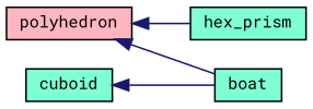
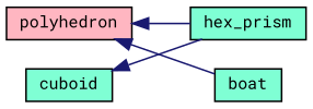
  digraph {
    fontname="Roboto Mono"
    rankdir=LR
    node [color=black fillcolor=aquamarine fontname="Roboto Mono" fontsize=10 shape=record style=filled]
    edge [color=midnightblue dir=back fontname="Roboto Mono" fontsize=10 labelfontname=Helvetica labelfontsize=10 style=solid]
    n1 [fillcolor=lightpink height=0.2 label=polyhedron width=0.4]
    n2 [height=0.2 label=hex_prism width=0.4]
    n3 [height=0.2 label=boat width=0.4]
    n4 [height=0.2 label=cuboid width=0.4]
    n1 -> n2
    n1 -> n3
-   n4 -> n3
+   n4 -> n2
  }
